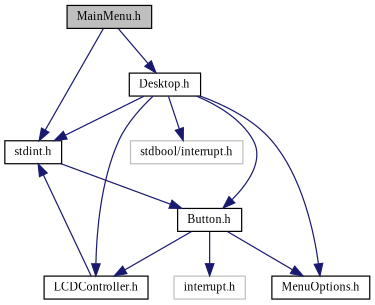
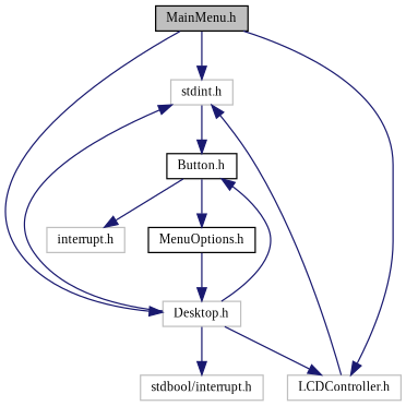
  digraph {
    node [color=black fillcolor=white fontname=TimesNewRoman fontsize=10 shape=record style=filled]
    edge [color=midnightblue fontname=TimesNewRoman fontsize=10 labelfontname=TimesNewRoman labelfontsize=10 style=solid]
    n1 [fillcolor=grey75 fontcolor=black height=0.2 label="MainMenu.h" width=0.4]
-   n2 [height=0.2 label="stdint.h" width=0.4]
-   n3 [height=0.2 label="Desktop.h" width=0.4]
-   n4 [height=0.2 label="LCDController.h" width=0.4]
+   n2 [color=grey75 height=0.2 label="stdint.h" width=0.4]
+   n3 [color=grey75 height=0.2 label="Desktop.h" width=0.4]
+   n4 [color=grey75 height=0.2 label="LCDController.h" width=0.4]
    n5 [height=0.2 label="Button.h" width=0.4]
    n6 [color=grey75 height=0.2 label="stdbool/interrupt.h" width=0.4]
    n7 [height=0.2 label="MenuOptions.h" width=0.4]
    n8 [color=grey75 height=0.2 label="interrupt.h" width=0.4]
    n1 -> n2
    n1 -> n3
-   n5 -> n4
+   n1 -> n4
    n2 -> n5
    n3 -> n2
    n3 -> n4
    n3 -> n5
    n3 -> n6
-   n3 -> n7
+   n7 -> n3
    n4 -> n2
    n5 -> n7
    n5 -> n8
  }
